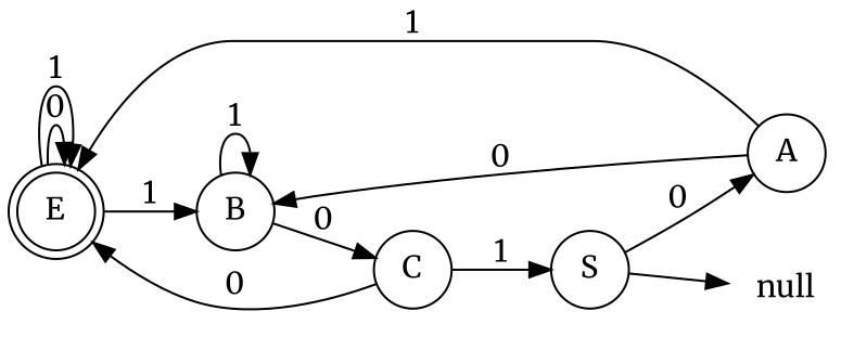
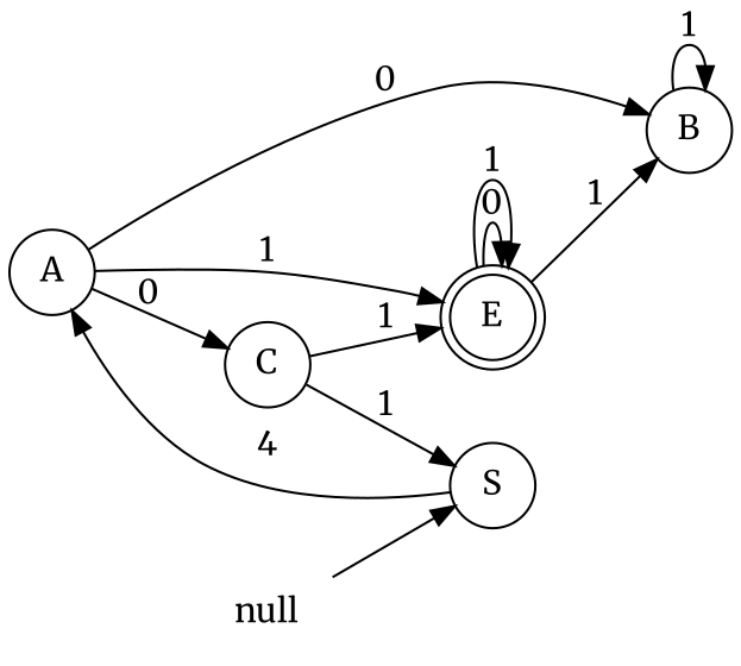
  digraph {
    fontname=Merriweather
    rankdir=LR
    node [fontname=Merriweather shape=circle]
    edge [fontname=Merriweather]
    E [shape=doublecircle]
    B
    null [shape=plaintext]
    S
    A
    C
    E -> E [label=0]
    E -> E [label=1]
    E -> B [label=1]
    B -> B [label=1]
-   B -> C [label=0]
-   S -> null
-   S -> A [label=0]
+   A -> C [label=0]
+   null -> S
+   S -> A [label=4]
    A -> E [label=1]
    A -> B [label=0]
-   C -> E [label=0]
+   C -> E [label=1]
    C -> S [label=1]
  }
